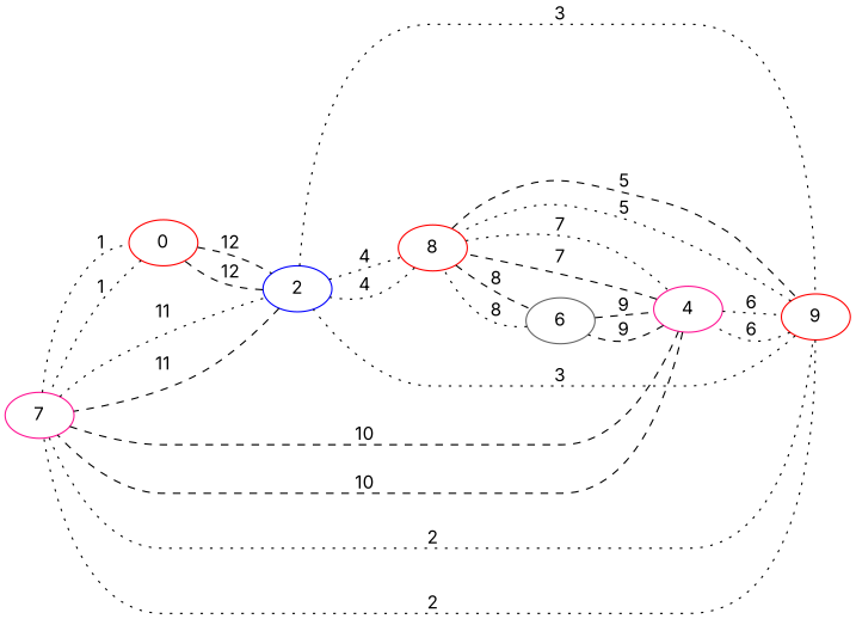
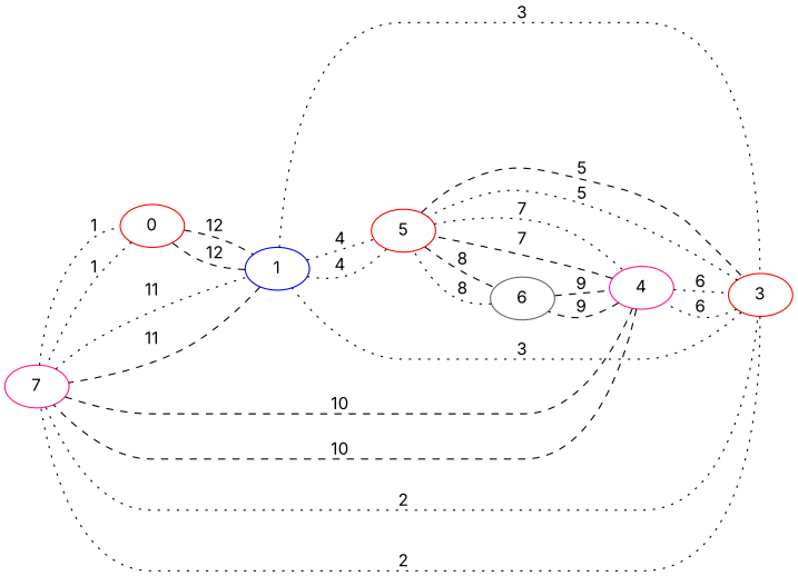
  graph {
    fontname=Inter
    rankdir=LR
    node [color=red fontname=Inter]
    edge [fontname=Inter style=dotted]
    n1 [color=deeppink label=7]
    0
-   2 [color=blue]
-   3 [label=9]
+   2 [color=blue label=1]
+   3
    4 [color=deeppink]
-   5 [label=8]
+   5
    6 [color=gray40]
    n1 -- 0 [label=1]
    n1 -- 2 [label=11]
    n1 -- 3 [label=2]
    n1 -- 4 [label=10 style=dashed]
    0 -- n1 [label=1]
    0 -- 2 [label=12 style=dashed]
    2 -- n1 [label=11 style=dashed]
    2 -- 0 [label=12 style=dashed]
    2 -- 3 [label=3]
    2 -- 5 [label=4]
    3 -- n1 [label=2]
    3 -- 2 [label=3]
    3 -- 4 [label=6]
    3 -- 5 [label=5]
    4 -- n1 [label=10 style=dashed]
    4 -- 3 [label=6]
    4 -- 5 [label=7 style=dashed]
    4 -- 6 [label=9 style=dashed]
    5 -- 2 [label=4]
    5 -- 3 [label=5 style=dashed]
    5 -- 4 [label=7]
    5 -- 6 [label=8 style=dashed]
    6 -- 4 [label=9 style=dashed]
    6 -- 5 [label=8]
  }
